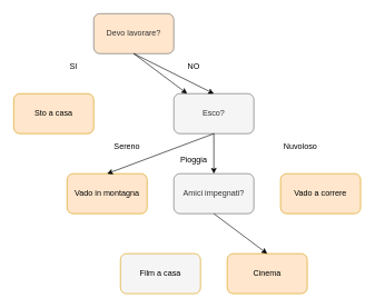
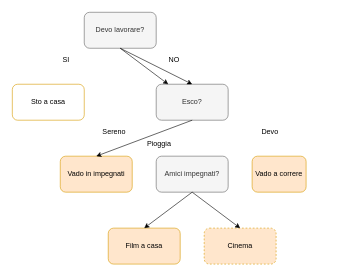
  <mxCell id="0" />
  <mxCell id="1" parent="0" />
  <mxCell id="2" value="" style="group" vertex="1" connectable="0" parent="1"><mxGeometry x="20" y="20" width="520" height="420" as="geometry" /></mxCell>
- <mxCell id="3" value="Devo lavorare?" style="rounded=1;whiteSpace=wrap;html=1;fillColor=#ffe6cc;strokeColor=#666666;fontColor=#333333;" vertex="1" parent="2"><mxGeometry x="120" width="120" height="60" as="geometry" /></mxCell>
- <mxCell id="4" value="Sto a casa" style="rounded=1;whiteSpace=wrap;html=1;fillColor=#ffe6cc;strokeColor=#d79b00;" vertex="1" parent="2"><mxGeometry y="120" width="120" height="60" as="geometry" /></mxCell>
+ <mxCell id="3" value="Devo lavorare?" style="rounded=1;whiteSpace=wrap;html=1;fillColor=#f5f5f5;strokeColor=#666666;fontColor=#333333;" vertex="1" parent="2"><mxGeometry x="120" width="120" height="60" as="geometry" /></mxCell>
+ <mxCell id="4" value="Sto a casa" style="rounded=1;whiteSpace=wrap;html=1;fillColor=#ffffff;strokeColor=#d79b00;" vertex="1" parent="2"><mxGeometry y="120" width="120" height="60" as="geometry" /></mxCell>
  <mxCell id="5" value="Esco?" style="rounded=1;whiteSpace=wrap;html=1;fillColor=#f5f5f5;strokeColor=#666666;fontColor=#333333;" vertex="1" parent="2"><mxGeometry x="240" y="120" width="120" height="60" as="geometry" /></mxCell>
  <mxCell id="6" value="" style="endArrow=classic;html=1;exitX=0.5;exitY=1;exitDx=0;exitDy=0;" edge="1" parent="2" source="3" target="5"><mxGeometry width="50" height="50" relative="1" as="geometry"><mxPoint x="30" y="70" as="sourcePoint" /><mxPoint x="80" y="20" as="targetPoint" /></mxGeometry></mxCell>
  <mxCell id="7" value="SI" style="text;html=1;strokeColor=none;fillColor=none;align=center;verticalAlign=middle;whiteSpace=wrap;rounded=0;" vertex="1" parent="2"><mxGeometry x="70" y="70" width="40" height="20" as="geometry" /></mxCell>
  <mxCell id="8" value="" style="endArrow=classic;html=1;entryX=0.5;entryY=0;entryDx=0;entryDy=0;" edge="1" parent="2" target="5"><mxGeometry width="50" height="50" relative="1" as="geometry"><mxPoint x="180" y="60" as="sourcePoint" /><mxPoint x="360" y="50" as="targetPoint" /></mxGeometry></mxCell>
  <mxCell id="9" value="NO" style="text;html=1;strokeColor=none;fillColor=none;align=center;verticalAlign=middle;whiteSpace=wrap;rounded=0;" vertex="1" parent="2"><mxGeometry x="250" y="70" width="40" height="20" as="geometry" /></mxCell>
- <mxCell id="10" value="Vado in montagna" style="rounded=1;whiteSpace=wrap;html=1;fillColor=#ffe6cc;strokeColor=#d79b00;" vertex="1" parent="2"><mxGeometry x="80" y="240" width="120" height="60" as="geometry" /></mxCell>
+ <mxCell id="10" value="Vado in impegnati" style="rounded=1;whiteSpace=wrap;html=1;fillColor=#ffe6cc;strokeColor=#d79b00;" vertex="1" parent="2"><mxGeometry x="80" y="240" width="120" height="60" as="geometry" /></mxCell>
  <mxCell id="11" value="Amici impegnati?" style="rounded=1;whiteSpace=wrap;html=1;fillColor=#f5f5f5;strokeColor=#666666;fontColor=#333333;" vertex="1" parent="2"><mxGeometry x="240" y="240" width="120" height="60" as="geometry" /></mxCell>
- <mxCell id="12" value="Vado a correre" style="rounded=1;whiteSpace=wrap;html=1;fillColor=#ffe6cc;strokeColor=#d79b00;" vertex="1" parent="2"><mxGeometry x="400" y="240" width="120" height="60" as="geometry" /></mxCell>
+ <mxCell id="12" value="Vado a correre" style="rounded=1;whiteSpace=wrap;html=1;fillColor=#ffe6cc;strokeColor=#d79b00;" vertex="1" parent="2"><mxGeometry x="400" y="240" width="90" height="60" as="geometry" /></mxCell>
  <mxCell id="13" value="" style="endArrow=classic;html=1;exitX=0.5;exitY=1;exitDx=0;exitDy=0;entryX=0.5;entryY=0;entryDx=0;entryDy=0;" edge="1" parent="2" source="5" target="10"><mxGeometry width="50" height="50" relative="1" as="geometry"><mxPoint x="300" y="240" as="sourcePoint" /><mxPoint x="350" y="190" as="targetPoint" /></mxGeometry></mxCell>
- <mxCell id="14" value="" style="endArrow=classic;html=1;exitX=0.5;exitY=1;exitDx=0;exitDy=0;entryX=0.5;entryY=0;entryDx=0;entryDy=0;" edge="1" parent="2" source="5" target="11"><mxGeometry width="50" height="50" relative="1" as="geometry"><mxPoint x="370" y="230" as="sourcePoint" /><mxPoint x="420" y="180" as="targetPoint" /></mxGeometry></mxCell>
  <mxCell id="15" value="Sereno" style="text;html=1;strokeColor=none;fillColor=none;align=center;verticalAlign=middle;whiteSpace=wrap;rounded=0;" vertex="1" parent="2"><mxGeometry x="150" y="190" width="40" height="20" as="geometry" /></mxCell>
- <mxCell id="16" value="Pioggia" style="text;html=1;strokeColor=none;fillColor=none;align=center;verticalAlign=middle;whiteSpace=wrap;rounded=0;" vertex="1" parent="2"><mxGeometry x="250" y="210" width="40" height="20" as="geometry" /></mxCell>
- <mxCell id="17" value="Nuvoloso" style="text;html=1;strokeColor=none;fillColor=none;align=center;verticalAlign=middle;whiteSpace=wrap;rounded=0;" vertex="1" parent="2"><mxGeometry x="400" y="190" width="60" height="20" as="geometry" /></mxCell>
- <mxCell id="18" value="Film a casa" style="rounded=1;whiteSpace=wrap;html=1;fillColor=#f5f5f5;strokeColor=#d79b00;" vertex="1" parent="2"><mxGeometry x="160" y="360" width="120" height="60" as="geometry" /></mxCell>
- <mxCell id="19" value="Cinema" style="rounded=1;whiteSpace=wrap;html=1;fillColor=#ffe6cc;strokeColor=#d79b00;" vertex="1" parent="2"><mxGeometry x="320" y="360" width="120" height="60" as="geometry" /></mxCell>
+ <mxCell id="16" value="Pioggia" style="text;html=1;strokeColor=none;fillColor=none;align=center;verticalAlign=middle;whiteSpace=wrap;rounded=0;" vertex="1" parent="2"><mxGeometry x="225" y="210" width="40" height="20" as="geometry" /></mxCell>
+ <mxCell id="17" value="Devo" style="text;html=1;strokeColor=none;fillColor=none;align=center;verticalAlign=middle;whiteSpace=wrap;rounded=0;" vertex="1" parent="2"><mxGeometry x="400" y="190" width="60" height="20" as="geometry" /></mxCell>
+ <mxCell id="18" value="Film a casa" style="rounded=1;whiteSpace=wrap;html=1;fillColor=#ffe6cc;strokeColor=#d79b00;" vertex="1" parent="2"><mxGeometry x="160" y="360" width="120" height="60" as="geometry" /></mxCell>
+ <mxCell id="19" value="Cinema" style="rounded=1;whiteSpace=wrap;html=1;fillColor=#ffe6cc;strokeColor=#d79b00;dashed=1;" vertex="1" parent="2"><mxGeometry x="320" y="360" width="120" height="60" as="geometry" /></mxCell>
+ <mxCell id="20" value="" style="endArrow=classic;html=1;exitX=0.5;exitY=1;exitDx=0;exitDy=0;entryX=0.5;entryY=0;entryDx=0;entryDy=0;" edge="1" parent="2" source="11" target="18"><mxGeometry width="50" height="50" relative="1" as="geometry"><mxPoint x="300" y="310" as="sourcePoint" /><mxPoint x="330" y="320" as="targetPoint" /></mxGeometry></mxCell>
  <mxCell id="21" value="" style="endArrow=classic;html=1;entryX=0.5;entryY=0;entryDx=0;entryDy=0;" edge="1" parent="2" target="19"><mxGeometry width="50" height="50" relative="1" as="geometry"><mxPoint x="300" y="300" as="sourcePoint" /><mxPoint x="420" y="300" as="targetPoint" /></mxGeometry></mxCell>
